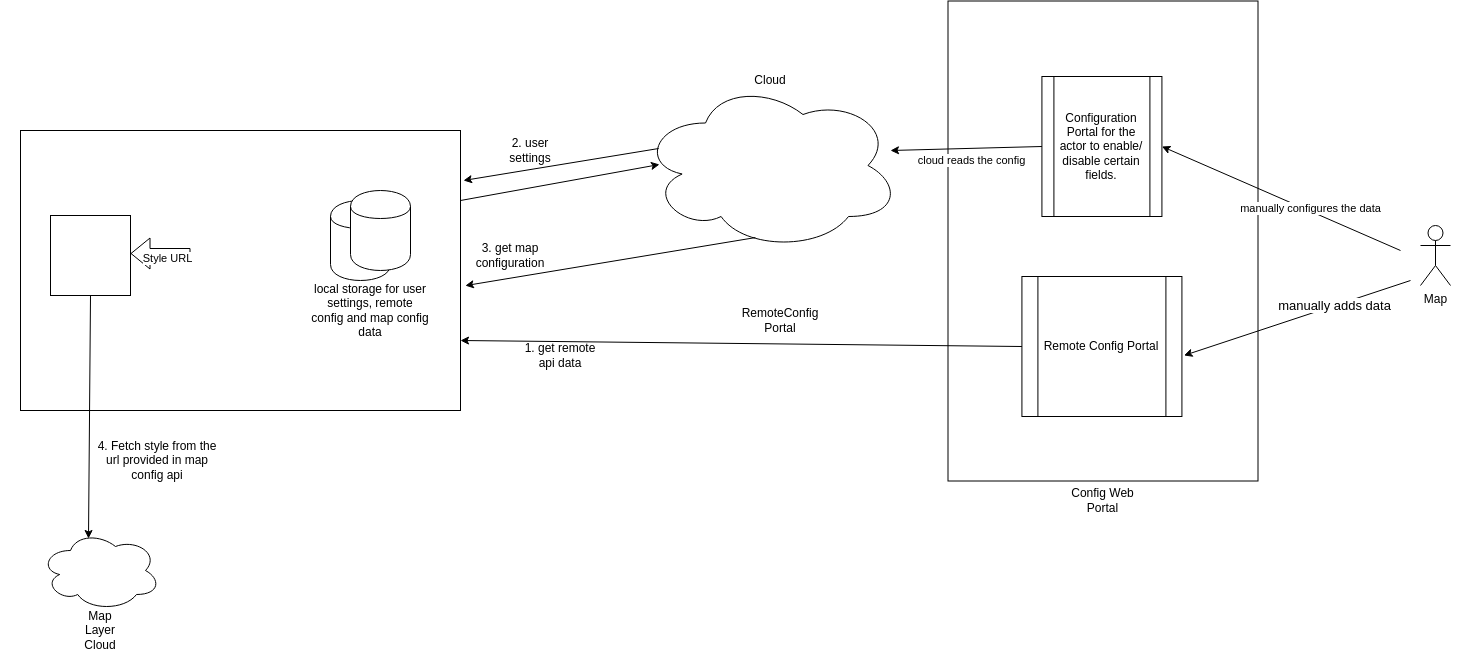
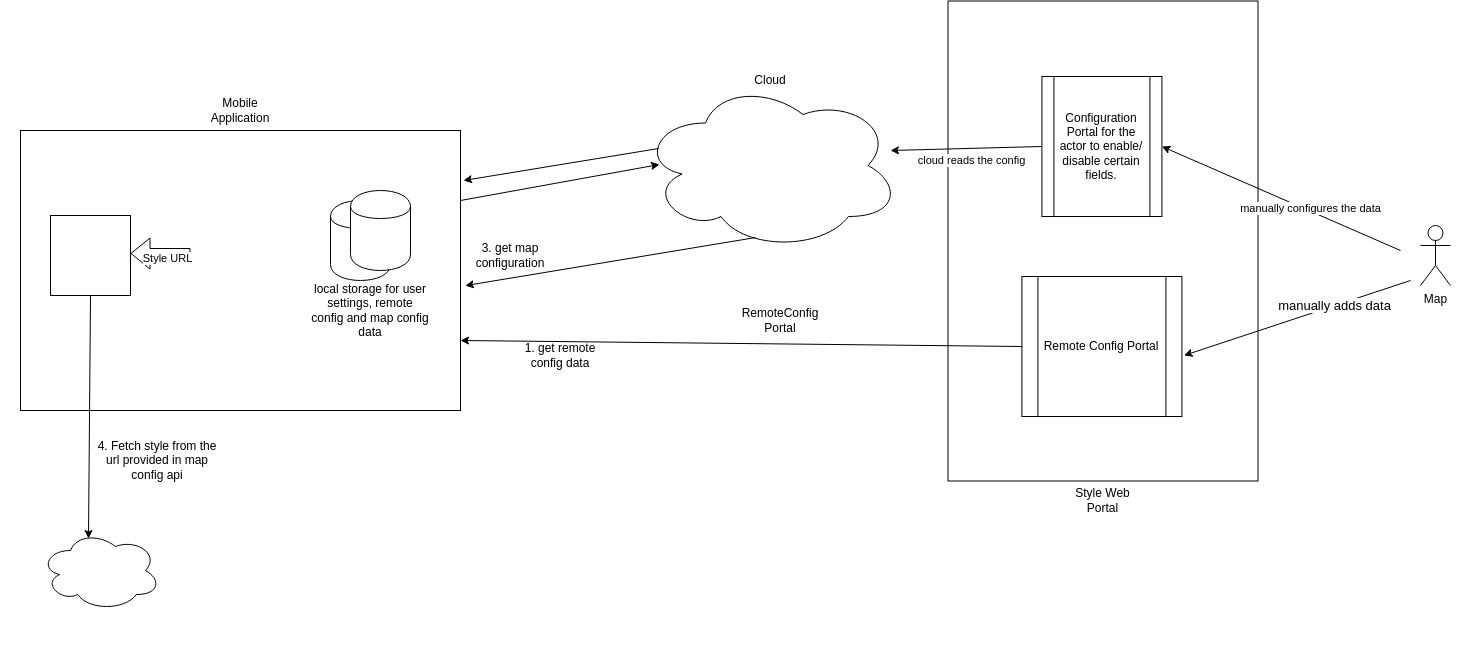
  <mxCell id="0" />
  <mxCell id="1" parent="0" />
  <mxCell id="2" value="" style="rounded=0;whiteSpace=wrap;html=1;rotation=90;" vertex="1" parent="1"><mxGeometry x="862.5" y="35.5" width="480" height="310" as="geometry" /></mxCell>
  <mxCell id="3" value="" style="group" vertex="1" connectable="0" parent="1"><mxGeometry x="640" y="20" width="460" height="180" as="geometry" /></mxCell>
  <mxCell id="4" value="" style="ellipse;shape=cloud;whiteSpace=wrap;html=1;" vertex="1" parent="3"><mxGeometry y="10" width="260" height="170" as="geometry" /></mxCell>
  <mxCell id="5" value="Cloud" style="text;html=1;strokeColor=none;fillColor=none;align=center;verticalAlign=middle;whiteSpace=wrap;rounded=0;" vertex="1" parent="3"><mxGeometry x="110" width="40" height="20" as="geometry" /></mxCell>
  <mxCell id="6" value="Configuration Portal for the actor to enable/ disable certain fields." style="shape=process;whiteSpace=wrap;html=1;backgroundOutline=1;" vertex="1" parent="3"><mxGeometry x="401.42" y="6" width="120" height="140" as="geometry" /></mxCell>
  <mxCell id="7" value="" style="endArrow=classic;html=1;exitX=0;exitY=0.5;exitDx=0;exitDy=0;" edge="1" parent="3" source="6"><mxGeometry width="50" height="50" relative="1" as="geometry"><mxPoint x="330" y="80" as="sourcePoint" /><mxPoint x="250" y="80" as="targetPoint" /></mxGeometry></mxCell>
  <mxCell id="8" value="cloud reads the config" style="edgeLabel;html=1;align=center;verticalAlign=middle;resizable=0;points=[];" vertex="1" connectable="0" parent="7"><mxGeometry x="0.228" y="-3" relative="1" as="geometry"><mxPoint x="21.96" y="14.53" as="offset" /></mxGeometry></mxCell>
  <mxCell id="9" value="" style="group" vertex="1" connectable="0" parent="1"><mxGeometry x="1021.42" y="206" width="160" height="160" as="geometry" /></mxCell>
  <mxCell id="10" value="Remote Config Portal" style="shape=process;whiteSpace=wrap;html=1;backgroundOutline=1;" vertex="1" parent="9"><mxGeometry y="20" width="160" height="140" as="geometry" /></mxCell>
  <mxCell id="11" value="" style="endArrow=classic;html=1;exitX=0;exitY=0.5;exitDx=0;exitDy=0;entryX=1;entryY=0.75;entryDx=0;entryDy=0;" edge="1" parent="1" source="10" target="23"><mxGeometry width="50" height="50" relative="1" as="geometry"><mxPoint x="360" y="210" as="sourcePoint" /><mxPoint x="410" y="160" as="targetPoint" /></mxGeometry></mxCell>
  <mxCell id="12" value="Map" style="shape=umlActor;verticalLabelPosition=bottom;labelBackgroundColor=#ffffff;verticalAlign=top;html=1;outlineConnect=0;" vertex="1" parent="1"><mxGeometry x="1420" y="175" width="30" height="60" as="geometry" /></mxCell>
- <mxCell id="13" value="1. get remote api data" style="text;html=1;strokeColor=none;fillColor=none;align=center;verticalAlign=middle;whiteSpace=wrap;rounded=0;" vertex="1" parent="1"><mxGeometry x="520" y="290" width="80" height="30" as="geometry" /></mxCell>
+ <mxCell id="13" value="1. get remote config data" style="text;html=1;strokeColor=none;fillColor=none;align=center;verticalAlign=middle;whiteSpace=wrap;rounded=0;" vertex="1" parent="1"><mxGeometry x="520" y="290" width="80" height="30" as="geometry" /></mxCell>
  <mxCell id="14" value="" style="endArrow=classic;html=1;exitX=0.07;exitY=0.4;exitDx=0;exitDy=0;exitPerimeter=0;" edge="1" parent="1" source="4"><mxGeometry width="50" height="50" relative="1" as="geometry"><mxPoint x="550" y="170" as="sourcePoint" /><mxPoint x="463" y="130" as="targetPoint" /></mxGeometry></mxCell>
  <mxCell id="15" value="" style="endArrow=classic;html=1;exitX=1;exitY=0.25;exitDx=0;exitDy=0;entryX=0.073;entryY=0.494;entryDx=0;entryDy=0;entryPerimeter=0;" edge="1" parent="1" source="23" target="4"><mxGeometry width="50" height="50" relative="1" as="geometry"><mxPoint x="490" y="190" as="sourcePoint" /><mxPoint x="670" y="130" as="targetPoint" /><Array as="points" /></mxGeometry></mxCell>
  <mxCell id="16" value="" style="endArrow=classic;html=1;exitX=0.442;exitY=0.924;exitDx=0;exitDy=0;exitPerimeter=0;entryX=1.011;entryY=0.554;entryDx=0;entryDy=0;entryPerimeter=0;" edge="1" parent="1" source="4" target="23"><mxGeometry width="50" height="50" relative="1" as="geometry"><mxPoint x="550" y="170" as="sourcePoint" /><mxPoint x="600" y="120" as="targetPoint" /></mxGeometry></mxCell>
- <mxCell id="17" value="2. user settings" style="text;html=1;strokeColor=none;fillColor=none;align=center;verticalAlign=middle;whiteSpace=wrap;rounded=0;" vertex="1" parent="1"><mxGeometry x="510" y="90" width="40" height="20" as="geometry" /></mxCell>
  <mxCell id="18" value="3. get map configuration" style="text;html=1;strokeColor=none;fillColor=none;align=center;verticalAlign=middle;whiteSpace=wrap;rounded=0;" vertex="1" parent="1"><mxGeometry x="490" y="195" width="40" height="20" as="geometry" /></mxCell>
  <mxCell id="19" value="" style="endArrow=classic;html=1;entryX=1.013;entryY=0.564;entryDx=0;entryDy=0;entryPerimeter=0;" edge="1" parent="1" target="10"><mxGeometry width="50" height="50" relative="1" as="geometry"><mxPoint x="1410" y="230" as="sourcePoint" /><mxPoint x="930" y="180" as="targetPoint" /></mxGeometry></mxCell>
  <mxCell id="20" value="&lt;font style=&quot;font-size: 13px&quot;&gt;manually adds data&lt;/font&gt;" style="edgeLabel;html=1;align=center;verticalAlign=middle;resizable=0;points=[];" vertex="1" connectable="0" parent="19"><mxGeometry x="-0.319" relative="1" as="geometry"><mxPoint y="-1" as="offset" /></mxGeometry></mxCell>
  <mxCell id="21" value="RemoteConfig Portal" style="text;html=1;strokeColor=none;fillColor=none;align=center;verticalAlign=middle;whiteSpace=wrap;rounded=0;" vertex="1" parent="1"><mxGeometry x="760" y="260" width="40" height="20" as="geometry" /></mxCell>
  <mxCell id="22" value="" style="group" vertex="1" connectable="0" parent="1"><mxGeometry x="20" y="50" width="440" height="310" as="geometry" /></mxCell>
  <mxCell id="23" value="" style="rounded=0;whiteSpace=wrap;html=1;" vertex="1" parent="22"><mxGeometry y="30" width="440" height="280" as="geometry" /></mxCell>
+ <mxCell id="24" value="Mobile Application" style="text;html=1;strokeColor=none;fillColor=none;align=center;verticalAlign=middle;whiteSpace=wrap;rounded=0;" vertex="1" parent="22"><mxGeometry x="175" width="90" height="20" as="geometry" /></mxCell>
  <mxCell id="25" value="" style="group" vertex="1" connectable="0" parent="22"><mxGeometry x="290" y="90" width="120" height="150" as="geometry" /></mxCell>
  <mxCell id="26" value="" style="shape=cylinder;whiteSpace=wrap;html=1;boundedLbl=1;backgroundOutline=1;" vertex="1" parent="25"><mxGeometry x="20" y="10" width="60" height="80" as="geometry" /></mxCell>
  <mxCell id="27" value="" style="shape=cylinder;whiteSpace=wrap;html=1;boundedLbl=1;backgroundOutline=1;" vertex="1" parent="25"><mxGeometry x="40" width="60" height="80" as="geometry" /></mxCell>
  <mxCell id="28" value="local storage for user settings, remote config and map config data" style="text;html=1;strokeColor=none;fillColor=none;align=center;verticalAlign=middle;whiteSpace=wrap;rounded=0;" vertex="1" parent="25"><mxGeometry y="90" width="120" height="60" as="geometry" /></mxCell>
  <mxCell id="29" value="" style="group" vertex="1" connectable="0" parent="22"><mxGeometry x="30" y="115" width="80" height="80" as="geometry" /></mxCell>
  <mxCell id="30" value="" style="whiteSpace=wrap;html=1;aspect=fixed;" vertex="1" parent="29"><mxGeometry width="80" height="80" as="geometry" /></mxCell>
  <mxCell id="31" value="" style="shape=flexArrow;endArrow=classic;html=1;" edge="1" parent="1"><mxGeometry width="50" height="50" relative="1" as="geometry"><mxPoint x="190" y="203" as="sourcePoint" /><mxPoint x="130" y="203" as="targetPoint" /></mxGeometry></mxCell>
  <mxCell id="32" value="Style URL" style="edgeLabel;html=1;align=center;verticalAlign=middle;resizable=0;points=[];" vertex="1" connectable="0" parent="31"><mxGeometry x="-0.2" y="4" relative="1" as="geometry"><mxPoint as="offset" /></mxGeometry></mxCell>
  <mxCell id="33" value="" style="ellipse;shape=cloud;whiteSpace=wrap;html=1;" vertex="1" parent="1"><mxGeometry x="40" y="480" width="120" height="80" as="geometry" /></mxCell>
  <mxCell id="34" value="" style="endArrow=classic;html=1;exitX=0.5;exitY=1;exitDx=0;exitDy=0;entryX=0.4;entryY=0.1;entryDx=0;entryDy=0;entryPerimeter=0;" edge="1" parent="1" source="30" target="33"><mxGeometry width="50" height="50" relative="1" as="geometry"><mxPoint x="50" y="290" as="sourcePoint" /><mxPoint x="320" y="300" as="targetPoint" /></mxGeometry></mxCell>
- <mxCell id="35" value="Map Layer&lt;br&gt;Cloud&lt;br&gt;" style="text;html=1;strokeColor=none;fillColor=none;align=center;verticalAlign=middle;whiteSpace=wrap;rounded=0;" vertex="1" parent="1"><mxGeometry x="80" y="570" width="40" height="20" as="geometry" /></mxCell>
  <mxCell id="36" value="4. Fetch style from the url provided in map config api" style="text;html=1;strokeColor=none;fillColor=none;align=center;verticalAlign=middle;whiteSpace=wrap;rounded=0;" vertex="1" parent="1"><mxGeometry x="94" y="400" width="126" height="20" as="geometry" /></mxCell>
  <mxCell id="37" value="" style="endArrow=classic;html=1;entryX=1;entryY=0.5;entryDx=0;entryDy=0;" edge="1" parent="1" target="6"><mxGeometry width="50" height="50" relative="1" as="geometry"><mxPoint x="1400" y="200" as="sourcePoint" /><mxPoint x="1110" y="100" as="targetPoint" /></mxGeometry></mxCell>
  <mxCell id="38" value="manually configures the data" style="edgeLabel;html=1;align=center;verticalAlign=middle;resizable=0;points=[];" vertex="1" connectable="0" parent="37"><mxGeometry x="-0.233" y="-3" relative="1" as="geometry"><mxPoint as="offset" /></mxGeometry></mxCell>
- <mxCell id="39" value="Config Web Portal" style="text;html=1;strokeColor=none;fillColor=none;align=center;verticalAlign=middle;whiteSpace=wrap;rounded=0;" vertex="1" parent="1"><mxGeometry x="1066.25" y="440" width="72.5" height="20" as="geometry" /></mxCell>
+ <mxCell id="39" value="Style Web Portal" style="text;html=1;strokeColor=none;fillColor=none;align=center;verticalAlign=middle;whiteSpace=wrap;rounded=0;" vertex="1" parent="1"><mxGeometry x="1066.25" y="440" width="72.5" height="20" as="geometry" /></mxCell>
